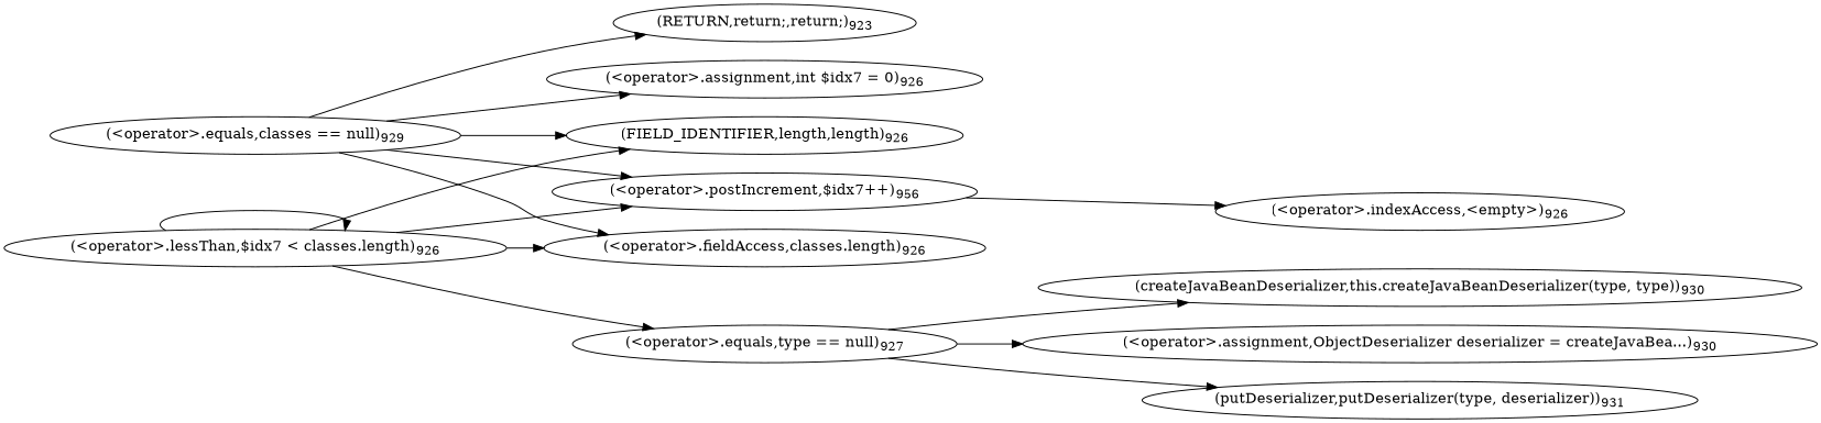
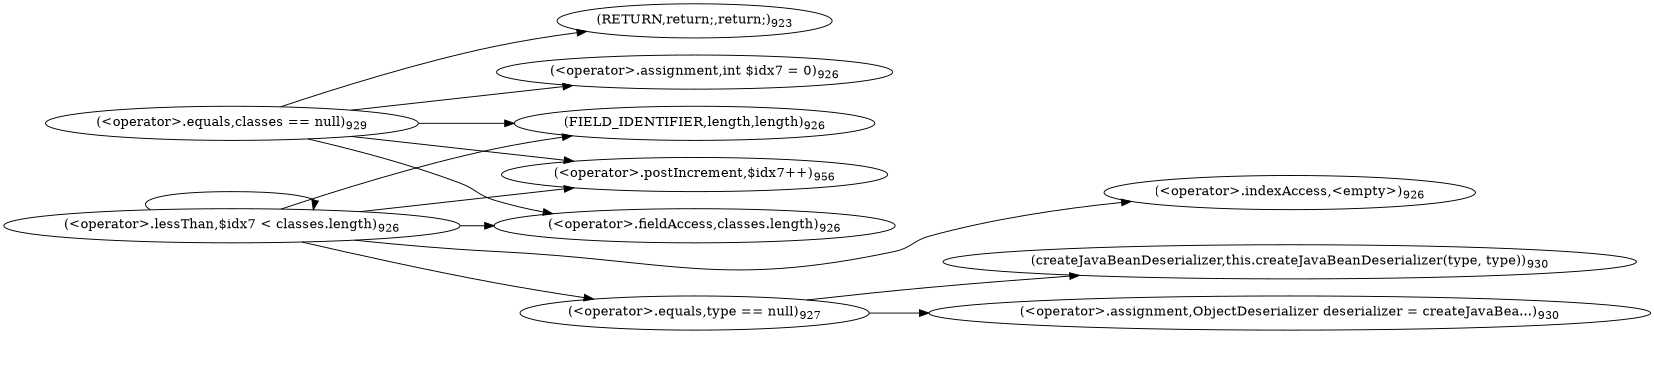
  digraph {
    rankdir=LR
    n1 [label=<(&lt;operator&gt;.equals,classes == null)<SUB>929</SUB>>]
    n2 [label=<(&lt;operator&gt;.assignment,int $idx7 = 0)<SUB>926</SUB>>]
    n3 [label=<(RETURN,return;,return;)<SUB>923</SUB>>]
    n4 [label=<(&lt;operator&gt;.fieldAccess,classes.length)<SUB>926</SUB>>]
    n5 [label=<(FIELD_IDENTIFIER,length,length)<SUB>926</SUB>>]
    n6 [label=<(&lt;operator&gt;.postIncrement,$idx7++)<SUB>956</SUB>>]
    n7 [label=<(&lt;operator&gt;.lessThan,$idx7 &lt; classes.length)<SUB>926</SUB>>]
    n8 [label=<(&lt;operator&gt;.indexAccess,&lt;empty&gt;)<SUB>926</SUB>>]
    n9 [label=<(&lt;operator&gt;.equals,type == null)<SUB>927</SUB>>]
    n10 [label=<(&lt;operator&gt;.assignment,ObjectDeserializer deserializer = createJavaBea...)<SUB>930</SUB>>]
-   n11 [label=<(putDeserializer,putDeserializer(type, deserializer))<SUB>931</SUB>>]
    n12 [label=<(createJavaBeanDeserializer,this.createJavaBeanDeserializer(type, type))<SUB>930</SUB>>]
    n1 -> n2
    n1 -> n3
    n1 -> n4
    n1 -> n5
    n1 -> n6
    n7 -> n4
    n7 -> n5
    n7 -> n6
    n7 -> n7
-   n6 -> n8
+   n7 -> n8
    n7 -> n9
    n9 -> n10
-   n9 -> n11
    n9 -> n12
  }
